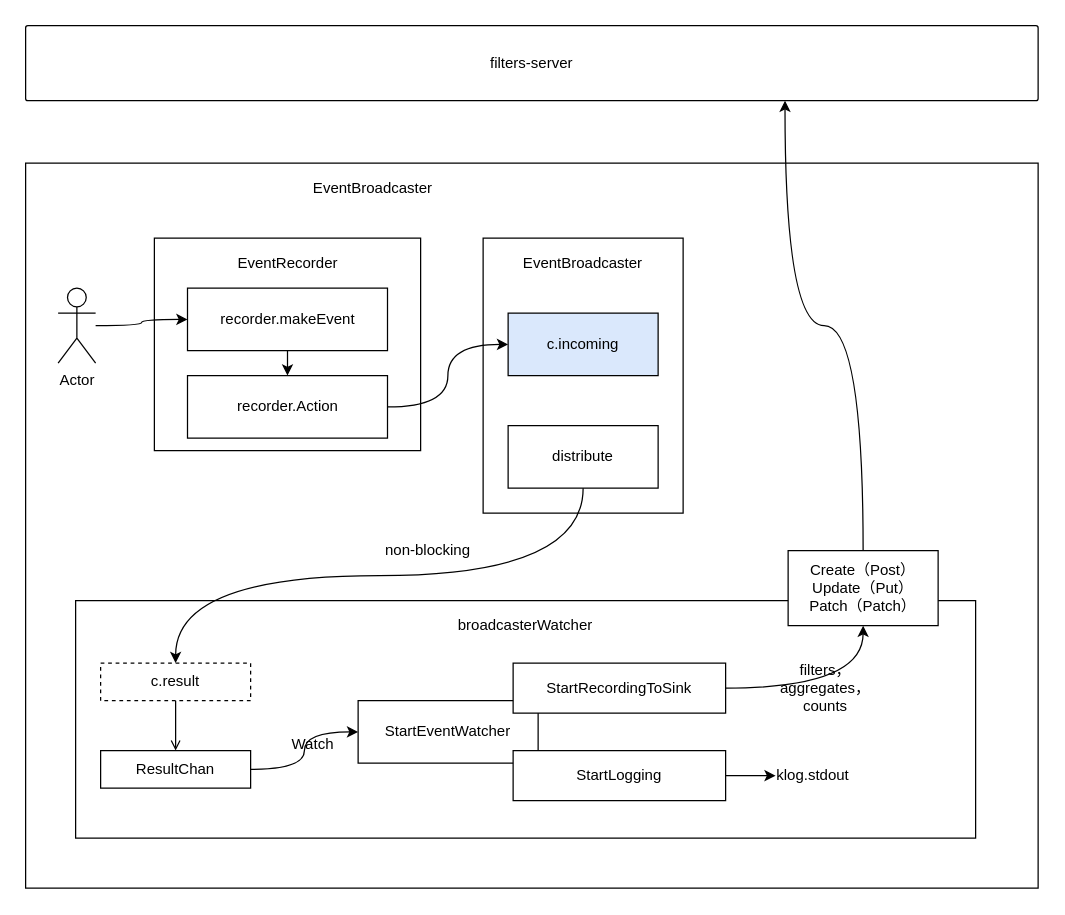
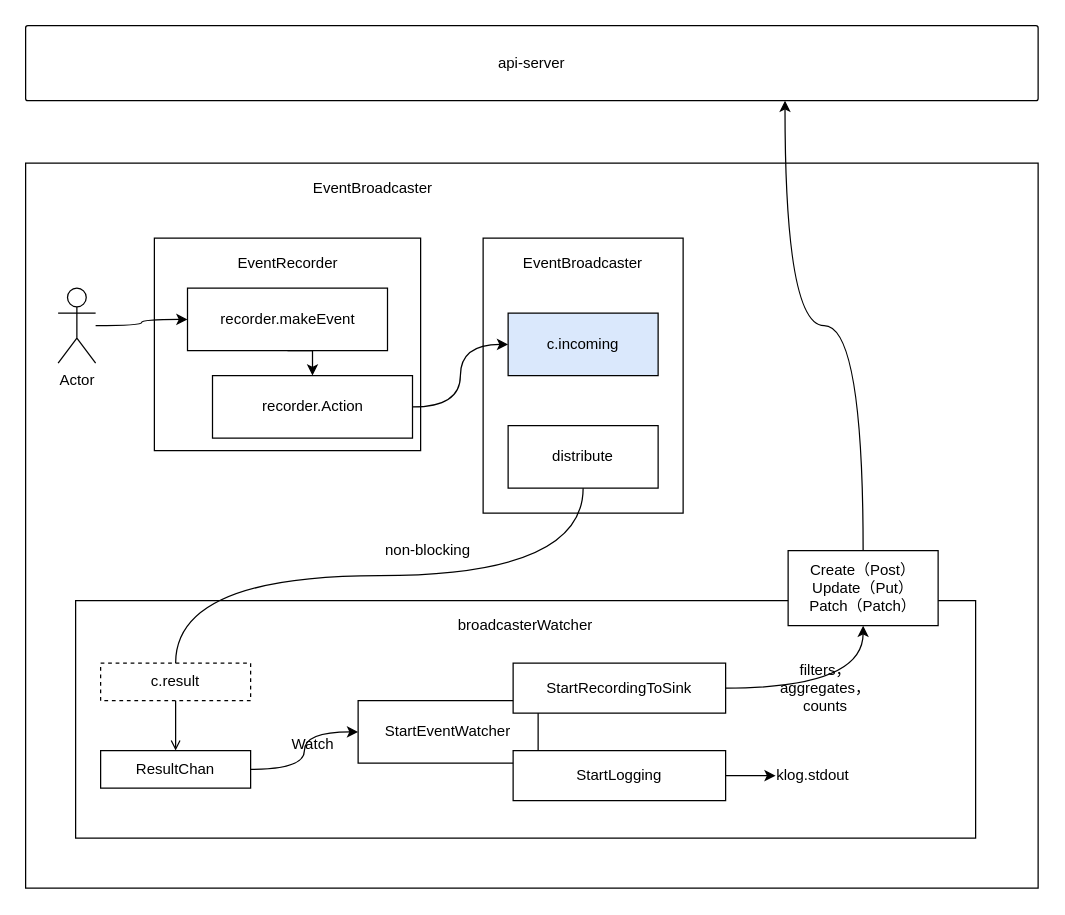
  <mxCell id="0" />
  <mxCell id="1" parent="0" />
- <mxCell id="2" value="filters-server" style="rounded=1;whiteSpace=wrap;html=1;arcSize=3;" parent="1" vertex="1"><mxGeometry x="20" y="20" width="810" height="60" as="geometry" /></mxCell>
+ <mxCell id="2" value="api-server" style="rounded=1;whiteSpace=wrap;html=1;arcSize=3;" parent="1" vertex="1"><mxGeometry x="20" y="20" width="810" height="60" as="geometry" /></mxCell>
  <mxCell id="3" value="" style="rounded=0;whiteSpace=wrap;html=1;" parent="1" vertex="1"><mxGeometry x="20" y="130" width="810" height="580" as="geometry" /></mxCell>
  <mxCell id="4" value="EventBroadcaster" style="text;html=1;strokeColor=none;fillColor=none;align=center;verticalAlign=middle;whiteSpace=wrap;rounded=0;" parent="1" vertex="1"><mxGeometry x="243" y="140" width="110" height="20" as="geometry" /></mxCell>
  <mxCell id="5" value="Actor" style="shape=umlActor;verticalLabelPosition=bottom;verticalAlign=top;html=1;outlineConnect=0;" parent="1" vertex="1"><mxGeometry x="46" y="230" width="30" height="60" as="geometry" /></mxCell>
  <mxCell id="6" value="" style="rounded=0;whiteSpace=wrap;html=1;align=center;" parent="1" vertex="1"><mxGeometry x="123" y="190" width="213" height="170" as="geometry" /></mxCell>
  <mxCell id="7" value="EventRecorder" style="text;html=1;strokeColor=none;fillColor=none;align=center;verticalAlign=middle;whiteSpace=wrap;rounded=0;" parent="1" vertex="1"><mxGeometry x="209.5" y="200" width="40" height="20" as="geometry" /></mxCell>
  <mxCell id="8" style="edgeStyle=orthogonalEdgeStyle;rounded=0;orthogonalLoop=1;jettySize=auto;html=1;exitX=0.5;exitY=1;exitDx=0;exitDy=0;entryX=0.5;entryY=0;entryDx=0;entryDy=0;" parent="1" source="9" target="10" edge="1"><mxGeometry relative="1" as="geometry" /></mxCell>
  <mxCell id="9" value="recorder.makeEvent" style="rounded=0;whiteSpace=wrap;html=1;" parent="1" vertex="1"><mxGeometry x="149.5" y="230" width="160" height="50" as="geometry" /></mxCell>
- <mxCell id="10" value="recorder.Action" style="rounded=0;whiteSpace=wrap;html=1;" parent="1" vertex="1"><mxGeometry x="149.5" y="300" width="160" height="50" as="geometry" /></mxCell>
+ <mxCell id="10" value="recorder.Action" style="rounded=0;whiteSpace=wrap;html=1;" parent="1" vertex="1"><mxGeometry x="169.5" y="300" width="160" height="50" as="geometry" /></mxCell>
  <mxCell id="11" style="edgeStyle=orthogonalEdgeStyle;rounded=0;orthogonalLoop=1;jettySize=auto;html=1;curved=1;" parent="1" source="5" target="9" edge="1"><mxGeometry relative="1" as="geometry" /></mxCell>
  <mxCell id="12" value="" style="group" parent="1" vertex="1" connectable="0"><mxGeometry x="386" y="190" width="160" height="220" as="geometry" /></mxCell>
  <mxCell id="13" value="" style="rounded=0;whiteSpace=wrap;html=1;" parent="12" vertex="1"><mxGeometry width="160" height="220" as="geometry" /></mxCell>
  <mxCell id="14" value="c.incoming" style="rounded=0;whiteSpace=wrap;html=1;fillColor=#dae8fc;" parent="12" vertex="1"><mxGeometry x="20" y="60" width="120" height="50" as="geometry" /></mxCell>
  <mxCell id="15" value="distribute" style="rounded=0;whiteSpace=wrap;html=1;" parent="12" vertex="1"><mxGeometry x="20" y="150" width="120" height="50" as="geometry" /></mxCell>
  <mxCell id="16" value="EventBroadcaster" style="text;html=1;strokeColor=none;fillColor=none;align=center;verticalAlign=middle;whiteSpace=wrap;rounded=0;" parent="12" vertex="1"><mxGeometry x="15" y="10" width="130" height="20" as="geometry" /></mxCell>
  <mxCell id="17" style="edgeStyle=orthogonalEdgeStyle;curved=1;rounded=0;orthogonalLoop=1;jettySize=auto;html=1;" parent="1" source="10" target="14" edge="1"><mxGeometry relative="1" as="geometry" /></mxCell>
  <mxCell id="18" value="" style="group" parent="1" vertex="1" connectable="0"><mxGeometry x="60" y="440" width="720" height="230" as="geometry" /></mxCell>
  <mxCell id="19" value="" style="rounded=0;whiteSpace=wrap;html=1;fillColor=#FFFFFF;gradientColor=none;" parent="18" vertex="1"><mxGeometry y="40" width="720" height="190" as="geometry" /></mxCell>
  <mxCell id="20" value="c.result" style="rounded=0;whiteSpace=wrap;html=1;fillColor=#FFFFFF;gradientColor=none;dashed=1;" parent="18" vertex="1"><mxGeometry x="20" y="90" width="120" height="30" as="geometry" /></mxCell>
  <mxCell id="21" value="ResultChan" style="rounded=0;whiteSpace=wrap;html=1;fillColor=#FFFFFF;gradientColor=none;" parent="18" vertex="1"><mxGeometry x="20" y="160" width="120" height="30" as="geometry" /></mxCell>
  <mxCell id="22" style="edgeStyle=orthogonalEdgeStyle;curved=1;rounded=0;orthogonalLoop=1;jettySize=auto;html=1;endArrow=open;" parent="18" source="20" target="21" edge="1"><mxGeometry relative="1" as="geometry" /></mxCell>
  <mxCell id="23" value="StartEventWatcher" style="rounded=0;whiteSpace=wrap;html=1;fillColor=#FFFFFF;gradientColor=none;" parent="18" vertex="1"><mxGeometry x="226" y="120" width="144" height="50" as="geometry" /></mxCell>
  <mxCell id="24" style="edgeStyle=orthogonalEdgeStyle;curved=1;rounded=0;orthogonalLoop=1;jettySize=auto;html=1;entryX=0;entryY=0.5;entryDx=0;entryDy=0;" parent="18" source="21" target="23" edge="1"><mxGeometry relative="1" as="geometry" /></mxCell>
  <mxCell id="25" value="StartRecordingToSink" style="rounded=0;whiteSpace=wrap;html=1;fillColor=#FFFFFF;gradientColor=none;" parent="18" vertex="1"><mxGeometry x="350" y="90" width="170" height="40" as="geometry" /></mxCell>
  <mxCell id="26" value="StartLogging" style="rounded=0;whiteSpace=wrap;html=1;fillColor=#FFFFFF;gradientColor=none;" parent="18" vertex="1"><mxGeometry x="350" y="160" width="170" height="40" as="geometry" /></mxCell>
  <mxCell id="27" value="klog.stdout" style="text;html=1;strokeColor=none;fillColor=none;align=center;verticalAlign=middle;whiteSpace=wrap;rounded=0;" parent="18" vertex="1"><mxGeometry x="560" y="170" width="60" height="20" as="geometry" /></mxCell>
  <mxCell id="28" style="edgeStyle=orthogonalEdgeStyle;curved=1;rounded=0;orthogonalLoop=1;jettySize=auto;html=1;entryX=0;entryY=0.5;entryDx=0;entryDy=0;" parent="18" source="26" target="27" edge="1"><mxGeometry relative="1" as="geometry" /></mxCell>
  <mxCell id="29" value="Create（Post）&lt;br&gt;Update（Put）&lt;br&gt;Patch（Patch）" style="rounded=0;whiteSpace=wrap;html=1;fillColor=#FFFFFF;gradientColor=none;" parent="18" vertex="1"><mxGeometry x="570" width="120" height="60" as="geometry" /></mxCell>
  <mxCell id="30" style="edgeStyle=orthogonalEdgeStyle;curved=1;rounded=0;orthogonalLoop=1;jettySize=auto;html=1;entryX=0.5;entryY=1;entryDx=0;entryDy=0;" parent="18" source="25" target="29" edge="1"><mxGeometry relative="1" as="geometry" /></mxCell>
  <mxCell id="31" value="filters，aggregates，counts" style="text;html=1;strokeColor=none;fillColor=none;align=center;verticalAlign=middle;whiteSpace=wrap;rounded=0;" parent="18" vertex="1"><mxGeometry x="580" y="100" width="40" height="20" as="geometry" /></mxCell>
  <mxCell id="32" value="Watch" style="text;html=1;strokeColor=none;fillColor=none;align=center;verticalAlign=middle;whiteSpace=wrap;rounded=0;" parent="18" vertex="1"><mxGeometry x="170" y="145" width="40" height="20" as="geometry" /></mxCell>
  <mxCell id="33" value="broadcasterWatcher" style="text;html=1;strokeColor=none;fillColor=none;align=center;verticalAlign=middle;whiteSpace=wrap;rounded=0;" parent="18" vertex="1"><mxGeometry x="280" y="50" width="160" height="20" as="geometry" /></mxCell>
- <mxCell id="34" style="edgeStyle=orthogonalEdgeStyle;curved=1;rounded=0;orthogonalLoop=1;jettySize=auto;html=1;entryX=0.5;entryY=0;entryDx=0;entryDy=0;exitX=0.5;exitY=1;exitDx=0;exitDy=0;" parent="1" source="15" target="20" edge="1"><mxGeometry relative="1" as="geometry" /></mxCell>
+ <mxCell id="34" style="edgeStyle=orthogonalEdgeStyle;curved=1;rounded=0;orthogonalLoop=1;jettySize=auto;html=1;entryX=0.5;entryY=0;entryDx=0;entryDy=0;exitX=0.5;exitY=1;exitDx=0;exitDy=0;endArrow=none;" parent="1" source="15" target="20" edge="1"><mxGeometry relative="1" as="geometry" /></mxCell>
  <mxCell id="35" value="non-blocking" style="text;html=1;strokeColor=none;fillColor=none;align=center;verticalAlign=middle;whiteSpace=wrap;rounded=0;" parent="1" vertex="1"><mxGeometry x="302" y="430" width="80" height="20" as="geometry" /></mxCell>
  <mxCell id="36" style="edgeStyle=orthogonalEdgeStyle;curved=1;rounded=0;orthogonalLoop=1;jettySize=auto;html=1;entryX=0.75;entryY=1;entryDx=0;entryDy=0;" parent="1" source="29" target="2" edge="1"><mxGeometry relative="1" as="geometry" /></mxCell>
